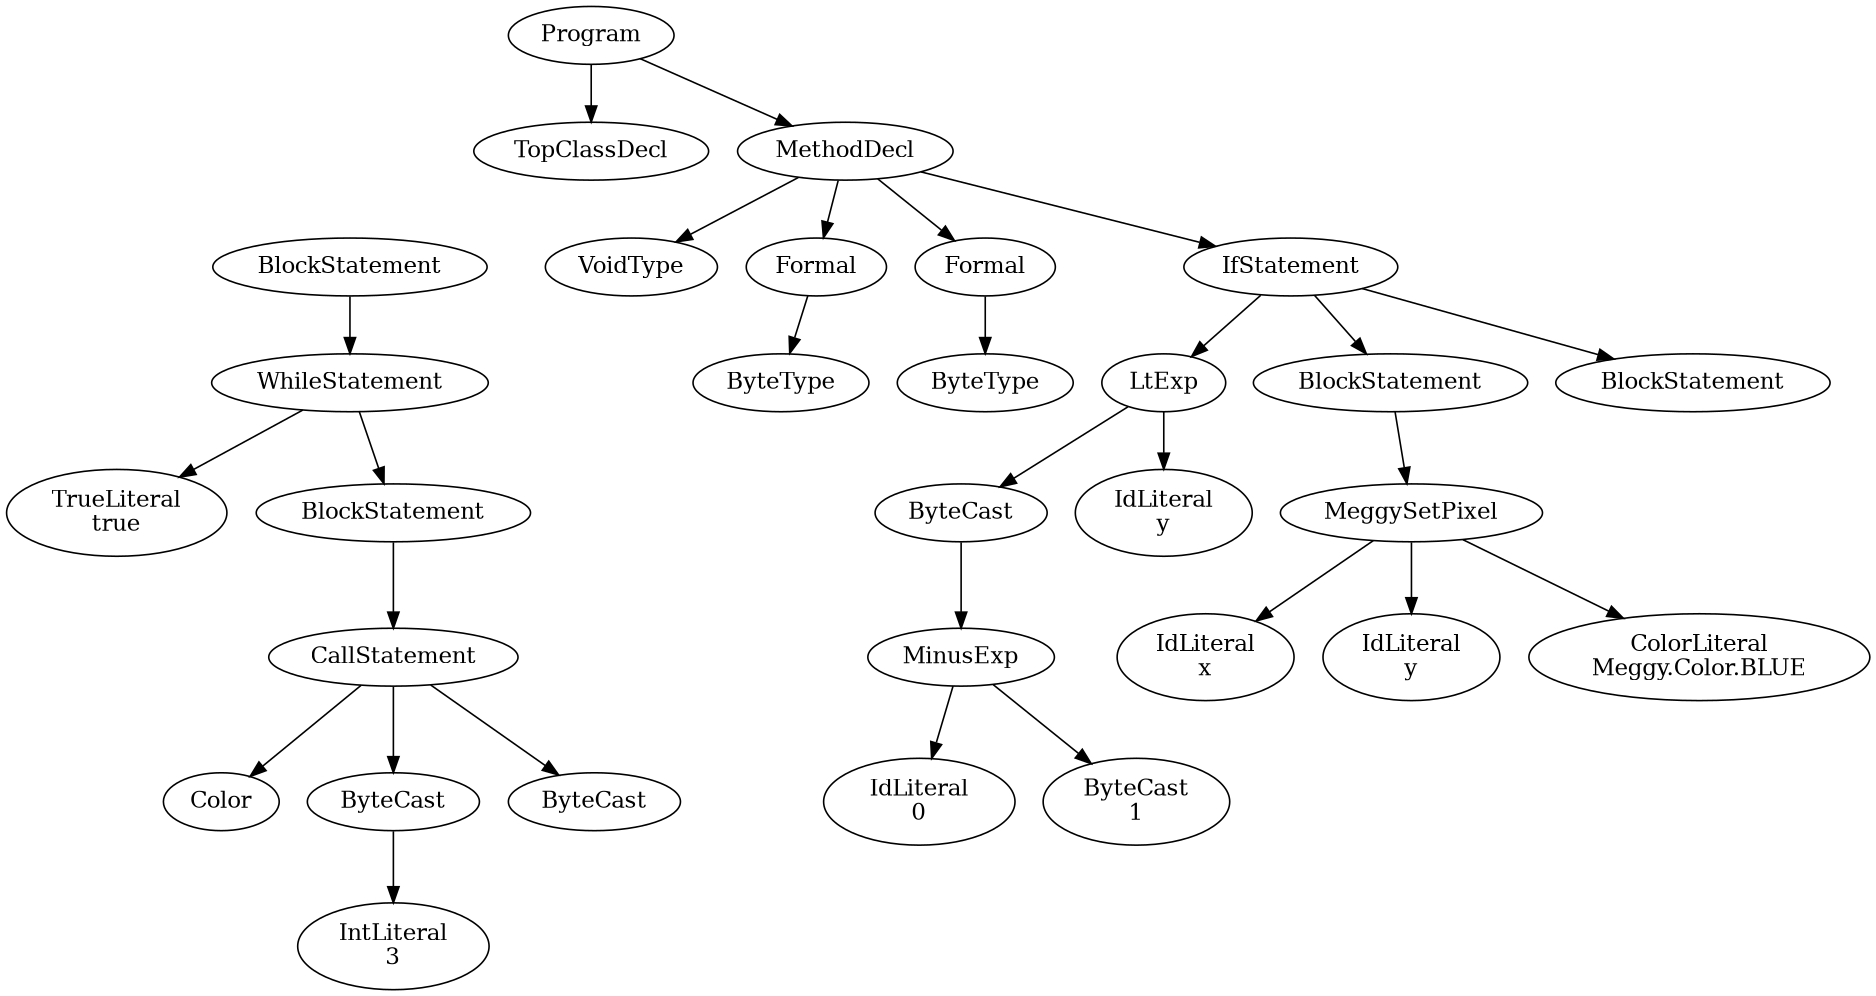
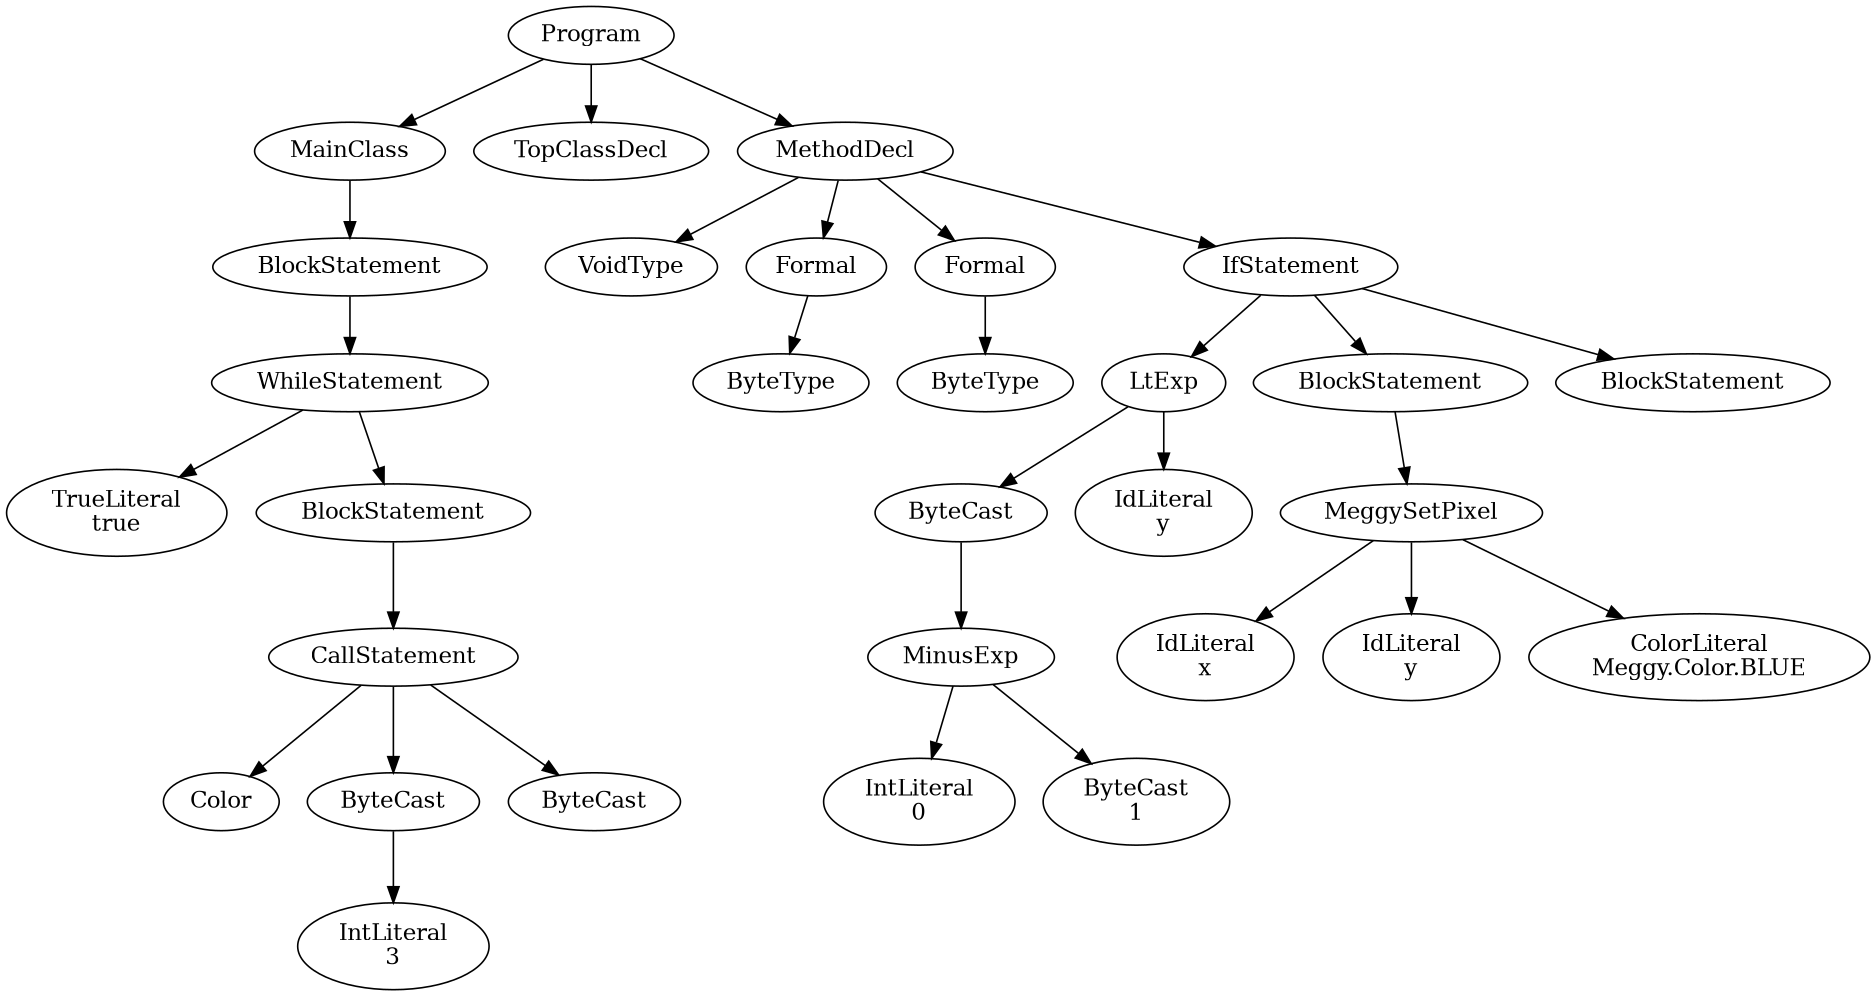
  digraph {
    n1 [label=Program]
+   n2 [label=MainClass]
    n3 [label=TopClassDecl]
    n4 [label=MethodDecl]
    n5 [label=BlockStatement]
    n6 [label=WhileStatement]
    n7 [label="TrueLiteral\ntrue"]
    n8 [label=BlockStatement]
    n9 [label=CallStatement]
    n10 [label=Color]
    n11 [label=ByteCast]
    n12 [label=ByteCast]
    n13 [label="IntLiteral\n3"]
    n14 [label=VoidType]
    n15 [label=Formal]
    n16 [label=Formal]
    n17 [label=IfStatement]
    n18 [label=ByteType]
    n19 [label=ByteType]
    n20 [label=LtExp]
    n21 [label=BlockStatement]
    n22 [label=BlockStatement]
    n23 [label=ByteCast]
    n24 [label="IdLiteral\ny"]
    n25 [label=MeggySetPixel]
    n26 [label=MinusExp]
-   n27 [label="IdLiteral\n0"]
+   n27 [label="IntLiteral\n0"]
    n28 [label="ByteCast\n1"]
    n29 [label="IdLiteral\nx"]
    n30 [label="IdLiteral\ny"]
    n31 [label="ColorLiteral\nMeggy.Color.BLUE"]
+   n1 -> n2
    n1 -> n3
    n1 -> n4
+   n2 -> n5
    n4 -> n14
    n4 -> n15
    n4 -> n16
    n4 -> n17
    n5 -> n6
    n6 -> n7
    n6 -> n8
    n8 -> n9
    n9 -> n10
    n9 -> n11
    n9 -> n12
    n11 -> n13
    n15 -> n18
    n16 -> n19
    n17 -> n20
    n17 -> n21
    n17 -> n22
    n20 -> n23
    n20 -> n24
    n21 -> n25
    n23 -> n26
    n25 -> n29
    n25 -> n30
    n25 -> n31
    n26 -> n27
    n26 -> n28
  }
